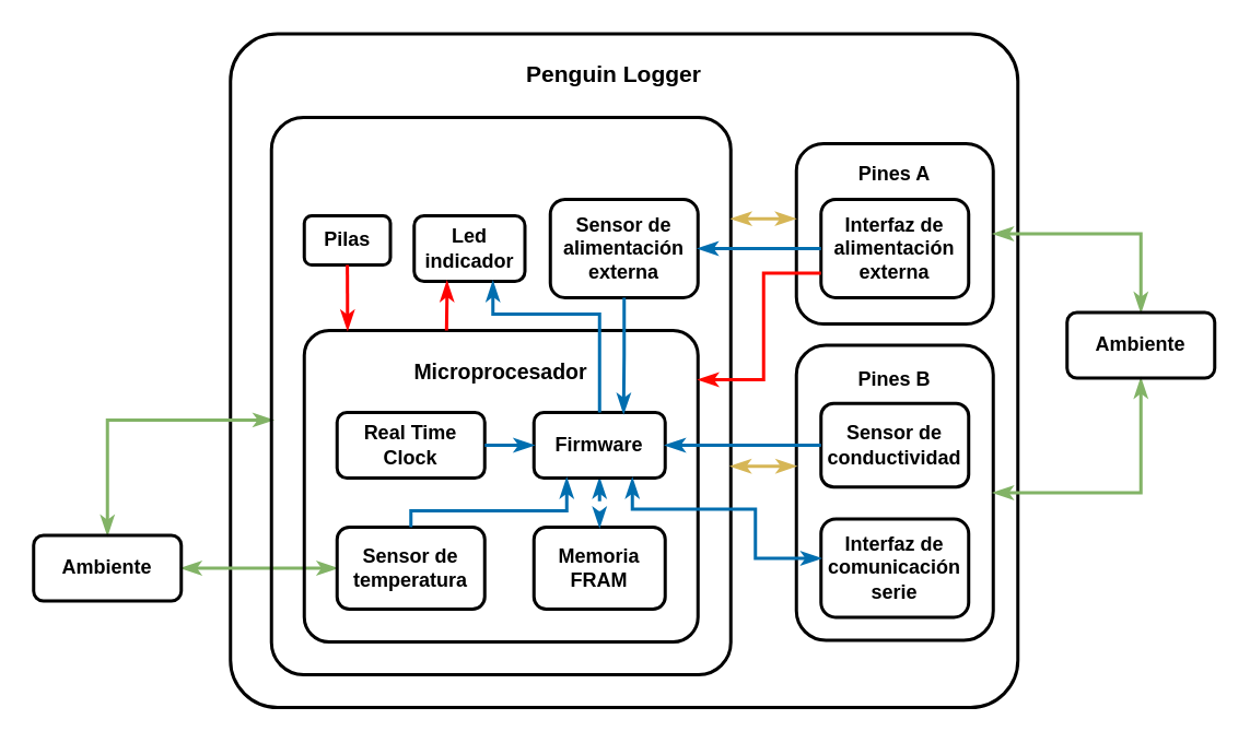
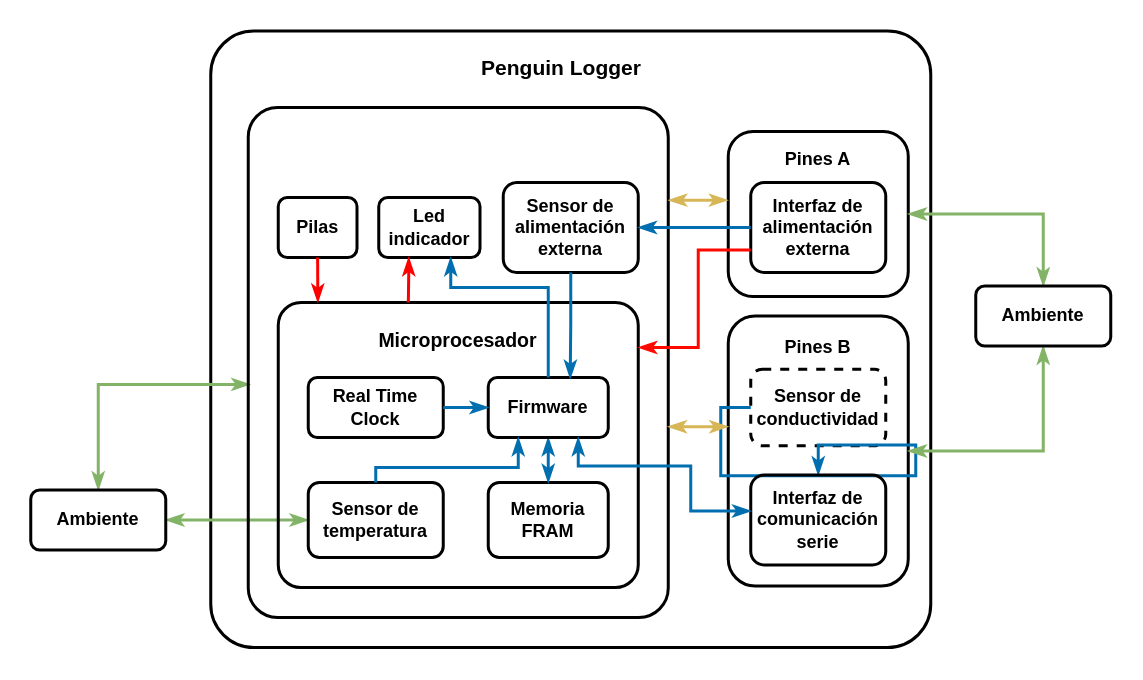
  <mxCell id="0" />
  <mxCell id="1" parent="0" />
  <mxCell id="2" value="" style="rounded=1;whiteSpace=wrap;html=1;arcSize=7;strokeWidth=2;fillColor=none;" parent="1" vertex="1"><mxGeometry x="140" y="20" width="480" height="411" as="geometry" /></mxCell>
  <mxCell id="3" value="" style="rounded=1;whiteSpace=wrap;html=1;fillColor=none;strokeWidth=2;" parent="1" vertex="1"><mxGeometry x="485" y="210" width="120" height="180" as="geometry" /></mxCell>
  <mxCell id="4" value="" style="rounded=1;whiteSpace=wrap;html=1;fillColor=none;strokeWidth=2;" parent="1" vertex="1"><mxGeometry x="485" y="87" width="120" height="110" as="geometry" /></mxCell>
  <mxCell id="5" style="edgeStyle=orthogonalEdgeStyle;rounded=0;orthogonalLoop=1;jettySize=auto;html=1;exitX=1;exitY=0.5;exitDx=0;exitDy=0;entryX=0;entryY=0.5;entryDx=0;entryDy=0;startArrow=classicThin;startFill=1;endArrow=classicThin;endFill=1;fillColor=#d5e8d4;gradientColor=#97d077;strokeColor=#82b366;strokeWidth=2;" parent="1" source="7" target="18" edge="1"><mxGeometry relative="1" as="geometry" /></mxCell>
  <mxCell id="6" style="edgeStyle=orthogonalEdgeStyle;rounded=0;orthogonalLoop=1;jettySize=auto;html=1;exitX=0.5;exitY=0;exitDx=0;exitDy=0;entryX=0.004;entryY=0.543;entryDx=0;entryDy=0;entryPerimeter=0;fillColor=#d5e8d4;gradientColor=#97d077;strokeColor=#82b366;startArrow=classicThin;startFill=1;endArrow=classicThin;endFill=1;strokeWidth=2;" parent="1" source="7" target="12" edge="1"><mxGeometry relative="1" as="geometry" /></mxCell>
  <mxCell id="7" value="&lt;b&gt;Ambiente&lt;/b&gt;" style="rounded=1;whiteSpace=wrap;html=1;strokeWidth=2;fillColor=none;" parent="1" vertex="1"><mxGeometry x="20" y="326" width="90" height="40" as="geometry" /></mxCell>
  <mxCell id="8" value="Penguin Logger" style="text;html=1;strokeColor=none;fillColor=none;align=center;verticalAlign=middle;whiteSpace=wrap;rounded=0;fontSize=14;fontStyle=1" parent="1" vertex="1"><mxGeometry x="315" y="30" width="117.5" height="30" as="geometry" /></mxCell>
- <mxCell id="9" value="Sensor de conductividad" style="rounded=1;whiteSpace=wrap;html=1;strokeWidth=2;fillColor=none;fontStyle=1" parent="1" vertex="1"><mxGeometry x="500" y="245.5" width="90" height="51" as="geometry" /></mxCell>
+ <mxCell id="9" value="Sensor de conductividad" style="rounded=1;whiteSpace=wrap;html=1;strokeWidth=2;fillColor=none;fontStyle=1;dashed=1;" parent="1" vertex="1"><mxGeometry x="500" y="245.5" width="90" height="51" as="geometry" /></mxCell>
  <mxCell id="10" value="Interfaz de alimentación externa" style="rounded=1;whiteSpace=wrap;html=1;strokeWidth=2;fillColor=none;fontStyle=1" parent="1" vertex="1"><mxGeometry x="500" y="121" width="90" height="60" as="geometry" /></mxCell>
  <mxCell id="11" value="" style="group;strokeWidth=2;" parent="1" vertex="1" connectable="0"><mxGeometry x="165" y="71" width="280" height="340" as="geometry" /></mxCell>
  <mxCell id="12" value="" style="rounded=1;whiteSpace=wrap;html=1;arcSize=7;fillColor=none;strokeWidth=2;" parent="11" vertex="1"><mxGeometry width="280" height="340" as="geometry" /></mxCell>
- <mxCell id="13" value="Pilas" style="rounded=1;whiteSpace=wrap;html=1;strokeWidth=2;fillColor=none;fontStyle=1" parent="11" vertex="1"><mxGeometry x="20" y="60" width="52.5" height="30" as="geometry" /></mxCell>
+ <mxCell id="13" value="Pilas" style="rounded=1;whiteSpace=wrap;html=1;strokeWidth=2;fillColor=none;fontStyle=1" parent="11" vertex="1"><mxGeometry x="20" y="60" width="52.5" height="40" as="geometry" /></mxCell>
  <mxCell id="14" value="Sensor de alimentación externa" style="rounded=1;whiteSpace=wrap;html=1;strokeWidth=2;fillColor=none;fontStyle=1" parent="11" vertex="1"><mxGeometry x="170" y="50" width="90" height="60" as="geometry" /></mxCell>
  <mxCell id="15" value="" style="group" parent="11" vertex="1" connectable="0"><mxGeometry x="20" y="130" width="240" height="190" as="geometry" /></mxCell>
  <mxCell id="16" value="" style="rounded=1;whiteSpace=wrap;html=1;arcSize=8;fillColor=none;strokeWidth=2;" parent="15" vertex="1"><mxGeometry width="240" height="190" as="geometry" /></mxCell>
  <mxCell id="17" value="Memoria&lt;br&gt;FRAM" style="rounded=1;whiteSpace=wrap;html=1;fillColor=none;strokeWidth=2;fontStyle=1" parent="15" vertex="1"><mxGeometry x="140" y="120" width="80" height="50" as="geometry" /></mxCell>
  <mxCell id="18" value="Sensor de temperatura" style="rounded=1;whiteSpace=wrap;html=1;fillColor=none;strokeWidth=2;fontStyle=1" parent="15" vertex="1"><mxGeometry x="20" y="120" width="90" height="50" as="geometry" /></mxCell>
  <mxCell id="19" value="Real Time&lt;br&gt;Clock" style="rounded=1;whiteSpace=wrap;html=1;fillColor=none;strokeWidth=2;fontStyle=1" parent="15" vertex="1"><mxGeometry x="20" y="50" width="90" height="40" as="geometry" /></mxCell>
  <mxCell id="20" value="Microprocesador" style="text;html=1;strokeColor=none;fillColor=none;align=center;verticalAlign=middle;whiteSpace=wrap;rounded=0;fontSize=13;fontStyle=1" parent="15" vertex="1"><mxGeometry x="60" y="10" width="120" height="30" as="geometry" /></mxCell>
- <mxCell id="21" style="edgeStyle=orthogonalEdgeStyle;rounded=0;orthogonalLoop=1;jettySize=auto;html=1;exitX=0.5;exitY=1;exitDx=0;exitDy=0;entryX=0.5;entryY=0;entryDx=0;entryDy=0;startArrow=classicThin;startFill=1;endArrow=classicThin;endFill=1;fillColor=#1ba1e2;strokeColor=#006EAF;strokeWidth=2;dashed=1;" parent="15" source="22" target="17" edge="1"><mxGeometry relative="1" as="geometry"><Array as="points"><mxPoint x="180" y="110" /><mxPoint x="180" y="110" /></Array></mxGeometry></mxCell>
+ <mxCell id="21" style="edgeStyle=orthogonalEdgeStyle;rounded=0;orthogonalLoop=1;jettySize=auto;html=1;exitX=0.5;exitY=1;exitDx=0;exitDy=0;entryX=0.5;entryY=0;entryDx=0;entryDy=0;startArrow=classicThin;startFill=1;endArrow=classicThin;endFill=1;fillColor=#1ba1e2;strokeColor=#006EAF;strokeWidth=2;" parent="15" source="22" target="17" edge="1"><mxGeometry relative="1" as="geometry"><Array as="points"><mxPoint x="180" y="110" /><mxPoint x="180" y="110" /></Array></mxGeometry></mxCell>
  <mxCell id="22" value="Firmware" style="rounded=1;whiteSpace=wrap;html=1;fillColor=none;strokeWidth=2;fontStyle=1" parent="15" vertex="1"><mxGeometry x="140" y="50" width="80" height="40" as="geometry" /></mxCell>
  <mxCell id="23" style="edgeStyle=orthogonalEdgeStyle;rounded=0;orthogonalLoop=1;jettySize=auto;html=1;exitX=0.5;exitY=0;exitDx=0;exitDy=0;entryX=0.25;entryY=1;entryDx=0;entryDy=0;fillColor=#1ba1e2;strokeColor=#006EAF;endArrow=classicThin;endFill=1;strokeWidth=2;" parent="15" source="18" target="22" edge="1"><mxGeometry relative="1" as="geometry"><Array as="points"><mxPoint x="65" y="110" /><mxPoint x="160" y="110" /></Array></mxGeometry></mxCell>
  <mxCell id="24" style="edgeStyle=orthogonalEdgeStyle;rounded=0;orthogonalLoop=1;jettySize=auto;html=1;exitX=1;exitY=0.5;exitDx=0;exitDy=0;entryX=0;entryY=0.5;entryDx=0;entryDy=0;fillColor=#1ba1e2;strokeColor=#006EAF;endArrow=classicThin;endFill=1;strokeWidth=2;" parent="15" source="19" target="22" edge="1"><mxGeometry relative="1" as="geometry" /></mxCell>
  <mxCell id="25" style="edgeStyle=orthogonalEdgeStyle;rounded=0;orthogonalLoop=1;jettySize=auto;html=1;exitX=0.5;exitY=1;exitDx=0;exitDy=0;strokeColor=#ff0000;entryX=0.11;entryY=-0.001;entryDx=0;entryDy=0;entryPerimeter=0;endArrow=classicThin;endFill=1;strokeWidth=2;" parent="11" source="13" target="16" edge="1"><mxGeometry relative="1" as="geometry"><mxPoint x="59" y="130" as="targetPoint" /><Array as="points" /></mxGeometry></mxCell>
  <mxCell id="26" style="edgeStyle=orthogonalEdgeStyle;rounded=0;orthogonalLoop=1;jettySize=auto;html=1;exitX=0.5;exitY=1;exitDx=0;exitDy=0;entryX=0.683;entryY=0.015;entryDx=0;entryDy=0;strokeColor=#006EAF;fillColor=#1ba1e2;entryPerimeter=0;endArrow=classicThin;endFill=1;strokeWidth=2;" parent="11" source="14" target="22" edge="1"><mxGeometry relative="1" as="geometry" /></mxCell>
  <mxCell id="27" value="Led indicador" style="rounded=1;whiteSpace=wrap;html=1;strokeWidth=2;fillColor=none;fontStyle=1" parent="11" vertex="1"><mxGeometry x="87" y="60" width="67.5" height="40" as="geometry" /></mxCell>
  <mxCell id="28" style="edgeStyle=orthogonalEdgeStyle;rounded=0;orthogonalLoop=1;jettySize=auto;html=1;startArrow=classicThin;startFill=1;endArrow=none;endFill=0;fillColor=#1ba1e2;strokeColor=#ff0000;strokeWidth=2;" parent="11" edge="1"><mxGeometry relative="1" as="geometry"><mxPoint x="106.714" y="130" as="targetPoint" /><mxPoint x="107" y="100" as="sourcePoint" /><Array as="points"><mxPoint x="107" y="110" /></Array></mxGeometry></mxCell>
  <mxCell id="29" style="edgeStyle=orthogonalEdgeStyle;rounded=0;orthogonalLoop=1;jettySize=auto;html=1;exitX=0.5;exitY=0;exitDx=0;exitDy=0;fillColor=#1ba1e2;strokeColor=#006EAF;endArrow=classicThin;endFill=1;strokeWidth=2;" parent="11" source="22" edge="1"><mxGeometry relative="1" as="geometry"><mxPoint x="135" y="100" as="targetPoint" /><Array as="points"><mxPoint x="200" y="120" /><mxPoint x="135" y="120" /></Array></mxGeometry></mxCell>
  <mxCell id="30" style="edgeStyle=orthogonalEdgeStyle;rounded=0;orthogonalLoop=1;jettySize=auto;html=1;exitX=0;exitY=0.75;exitDx=0;exitDy=0;fillColor=#f8cecc;gradientColor=#ea6b66;strokeColor=#ff0800;entryX=1.001;entryY=0.158;entryDx=0;entryDy=0;entryPerimeter=0;endArrow=classicThin;endFill=1;strokeWidth=2;" parent="1" source="10" target="16" edge="1"><mxGeometry relative="1" as="geometry"><mxPoint x="445" y="171" as="targetPoint" /><Array as="points"><mxPoint x="465" y="166" /><mxPoint x="465" y="231" /></Array></mxGeometry></mxCell>
- <mxCell id="31" style="edgeStyle=orthogonalEdgeStyle;rounded=0;orthogonalLoop=1;jettySize=auto;html=1;exitX=0;exitY=0.5;exitDx=0;exitDy=0;entryX=1;entryY=0.5;entryDx=0;entryDy=0;strokeColor=#006EAF;fillColor=#1ba1e2;endArrow=classicThin;endFill=1;strokeWidth=2;" parent="1" source="9" target="22" edge="1"><mxGeometry relative="1" as="geometry" /></mxCell>
+ <mxCell id="31" style="edgeStyle=orthogonalEdgeStyle;rounded=0;orthogonalLoop=1;jettySize=auto;html=1;exitX=0;exitY=0.5;exitDx=0;exitDy=0;strokeColor=#006EAF;fillColor=#1ba1e2;endArrow=classicThin;endFill=1;strokeWidth=2;" parent="1" source="9" target="34" edge="1"><mxGeometry relative="1" as="geometry" /></mxCell>
  <mxCell id="32" style="edgeStyle=orthogonalEdgeStyle;rounded=0;orthogonalLoop=1;jettySize=auto;html=1;exitX=0;exitY=0.5;exitDx=0;exitDy=0;entryX=1;entryY=0.5;entryDx=0;entryDy=0;strokeWidth=2;endArrow=classicThin;endFill=1;fillColor=#1ba1e2;strokeColor=#006EAF;" parent="1" source="10" target="14" edge="1"><mxGeometry relative="1" as="geometry" /></mxCell>
  <mxCell id="33" style="edgeStyle=orthogonalEdgeStyle;rounded=0;orthogonalLoop=1;jettySize=auto;html=1;exitX=-0.004;exitY=0.416;exitDx=0;exitDy=0;fillColor=#fff2cc;strokeColor=#d6b656;endArrow=classicThin;endFill=1;startArrow=classicThin;startFill=1;gradientColor=#ffd966;entryX=1.001;entryY=0.191;entryDx=0;entryDy=0;entryPerimeter=0;strokeWidth=2;exitPerimeter=0;" parent="1" source="4" edge="1"><mxGeometry relative="1" as="geometry"><mxPoint x="445.28" y="132.94" as="targetPoint" /><Array as="points" /></mxGeometry></mxCell>
  <mxCell id="34" value="Interfaz de comunicación serie" style="rounded=1;whiteSpace=wrap;html=1;strokeWidth=2;fillColor=none;fontStyle=1" parent="1" vertex="1"><mxGeometry x="500" y="316" width="90" height="60" as="geometry" /></mxCell>
  <mxCell id="35" style="edgeStyle=orthogonalEdgeStyle;rounded=0;orthogonalLoop=1;jettySize=auto;html=1;entryX=0.75;entryY=1;entryDx=0;entryDy=0;endArrow=classicThin;endFill=1;startArrow=classicThin;startFill=1;fillColor=#1ba1e2;strokeColor=#006EAF;strokeWidth=2;" parent="1" target="22" edge="1"><mxGeometry relative="1" as="geometry"><mxPoint x="500" y="340" as="sourcePoint" /><Array as="points"><mxPoint x="460" y="340" /><mxPoint x="460" y="310" /><mxPoint x="385" y="310" /></Array></mxGeometry></mxCell>
  <mxCell id="36" value="&lt;b&gt;Pines A&lt;/b&gt;" style="text;html=1;strokeColor=none;fillColor=none;align=center;verticalAlign=middle;whiteSpace=wrap;rounded=0;" parent="1" vertex="1"><mxGeometry x="515" y="91" width="60" height="30" as="geometry" /></mxCell>
  <mxCell id="37" style="edgeStyle=orthogonalEdgeStyle;rounded=0;orthogonalLoop=1;jettySize=auto;html=1;exitX=-0.001;exitY=0.41;exitDx=0;exitDy=0;fillColor=#fff2cc;strokeColor=#d6b656;endArrow=classicThin;endFill=1;startArrow=classicThin;startFill=1;gradientColor=#ffd966;strokeWidth=2;exitPerimeter=0;" parent="1" source="3" edge="1"><mxGeometry relative="1" as="geometry"><mxPoint x="445" y="284" as="targetPoint" /></mxGeometry></mxCell>
  <mxCell id="38" value="&lt;b&gt;Pines B&lt;/b&gt;" style="text;html=1;strokeColor=none;fillColor=none;align=center;verticalAlign=middle;whiteSpace=wrap;rounded=0;" parent="1" vertex="1"><mxGeometry x="515" y="215.5" width="60" height="30" as="geometry" /></mxCell>
  <mxCell id="39" style="edgeStyle=orthogonalEdgeStyle;rounded=0;orthogonalLoop=1;jettySize=auto;html=1;exitX=0.5;exitY=1;exitDx=0;exitDy=0;entryX=1;entryY=0.5;entryDx=0;entryDy=0;fillColor=#d5e8d4;gradientColor=#97d077;strokeColor=#82b366;strokeWidth=2;endArrow=classicThin;endFill=1;startArrow=classicThin;startFill=1;" parent="1" source="41" target="3" edge="1"><mxGeometry relative="1" as="geometry" /></mxCell>
  <mxCell id="40" style="edgeStyle=orthogonalEdgeStyle;rounded=0;orthogonalLoop=1;jettySize=auto;html=1;exitX=0.5;exitY=0;exitDx=0;exitDy=0;entryX=1;entryY=0.5;entryDx=0;entryDy=0;fillColor=#d5e8d4;gradientColor=#97d077;strokeColor=#82b366;strokeWidth=2;endArrow=classicThin;endFill=1;startArrow=classicThin;startFill=1;" parent="1" source="41" target="4" edge="1"><mxGeometry relative="1" as="geometry" /></mxCell>
  <mxCell id="41" value="&lt;b&gt;Ambiente&lt;/b&gt;" style="rounded=1;whiteSpace=wrap;html=1;strokeWidth=2;fillColor=none;" parent="1" vertex="1"><mxGeometry x="650" y="190" width="90" height="40" as="geometry" /></mxCell>
